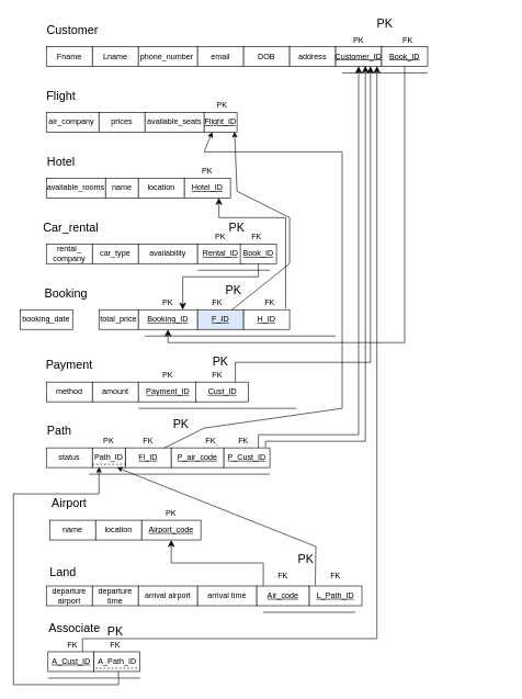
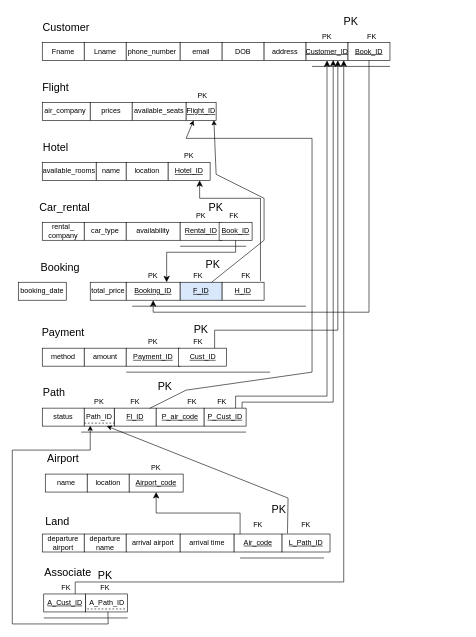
  <mxCell id="0" />
  <mxCell id="1" parent="0" />
  <mxCell id="2" value="&lt;font style=&quot;font-size: 18px;&quot;&gt;Customer&lt;/font&gt;" style="text;html=1;strokeColor=none;fillColor=none;align=center;verticalAlign=middle;whiteSpace=wrap;rounded=0;" parent="1" vertex="1"><mxGeometry x="70" y="30" width="80" height="30" as="geometry" /></mxCell>
  <mxCell id="3" value="Fname" style="html=1;whiteSpace=wrap;" parent="1" vertex="1"><mxGeometry x="70" y="70" width="70" height="30" as="geometry" /></mxCell>
  <mxCell id="4" value="Lname" style="html=1;whiteSpace=wrap;" parent="1" vertex="1"><mxGeometry x="140" y="70" width="70" height="30" as="geometry" /></mxCell>
  <mxCell id="5" value="phone_number&amp;nbsp;" style="html=1;whiteSpace=wrap;" parent="1" vertex="1"><mxGeometry x="210" y="70" width="90" height="30" as="geometry" /></mxCell>
  <mxCell id="6" value="email" style="html=1;whiteSpace=wrap;" parent="1" vertex="1"><mxGeometry x="300" y="70" width="70" height="30" as="geometry" /></mxCell>
  <mxCell id="7" value="DOB" style="html=1;whiteSpace=wrap;" parent="1" vertex="1"><mxGeometry x="370" y="70" width="70" height="30" as="geometry" /></mxCell>
  <mxCell id="8" value="address" style="html=1;whiteSpace=wrap;" parent="1" vertex="1"><mxGeometry x="440" y="70" width="70" height="30" as="geometry" /></mxCell>
  <mxCell id="9" value="&lt;font style=&quot;font-size: 18px;&quot;&gt;Flight&amp;nbsp;&lt;/font&gt;" style="text;html=1;strokeColor=none;fillColor=none;align=center;verticalAlign=middle;whiteSpace=wrap;rounded=0;" parent="1" vertex="1"><mxGeometry x="60" y="130" width="70" height="30" as="geometry" /></mxCell>
  <mxCell id="10" value="air_company&amp;nbsp;" style="html=1;whiteSpace=wrap;" parent="1" vertex="1"><mxGeometry x="70" y="170" width="80" height="30" as="geometry" /></mxCell>
  <mxCell id="11" value="prices" style="html=1;whiteSpace=wrap;" parent="1" vertex="1"><mxGeometry x="150" y="170" width="70" height="30" as="geometry" /></mxCell>
  <mxCell id="12" value="available_seats" style="html=1;whiteSpace=wrap;" parent="1" vertex="1"><mxGeometry x="220" y="170" width="90" height="30" as="geometry" /></mxCell>
  <mxCell id="13" value="&lt;u&gt;Flight_ID&lt;/u&gt;" style="html=1;whiteSpace=wrap;" parent="1" vertex="1"><mxGeometry x="310" y="170" width="50" height="30" as="geometry" /></mxCell>
  <mxCell id="14" value="&lt;u&gt;Customer_ID&lt;/u&gt;" style="html=1;whiteSpace=wrap;" parent="1" vertex="1"><mxGeometry x="510" y="70" width="70" height="30" as="geometry" /></mxCell>
  <mxCell id="15" value="PK" style="text;html=1;strokeColor=none;fillColor=none;align=center;verticalAlign=middle;whiteSpace=wrap;rounded=0;" parent="1" vertex="1"><mxGeometry x="515" y="50" width="60" height="20" as="geometry" /></mxCell>
  <mxCell id="16" value="PK" style="text;html=1;strokeColor=none;fillColor=none;align=center;verticalAlign=middle;whiteSpace=wrap;rounded=0;" parent="1" vertex="1"><mxGeometry x="315" y="150" width="45" height="20" as="geometry" /></mxCell>
  <mxCell id="17" value="&lt;font style=&quot;font-size: 18px;&quot;&gt;Hotel&lt;/font&gt;" style="text;html=1;strokeColor=none;fillColor=none;align=center;verticalAlign=middle;whiteSpace=wrap;rounded=0;" parent="1" vertex="1"><mxGeometry x="65" y="230" width="55" height="30" as="geometry" /></mxCell>
  <mxCell id="18" value="available_rooms" style="html=1;whiteSpace=wrap;" parent="1" vertex="1"><mxGeometry x="70" y="270" width="90" height="30" as="geometry" /></mxCell>
  <mxCell id="19" value="name" style="html=1;whiteSpace=wrap;" parent="1" vertex="1"><mxGeometry x="160" y="270" width="50" height="30" as="geometry" /></mxCell>
  <mxCell id="20" value="location" style="html=1;whiteSpace=wrap;" parent="1" vertex="1"><mxGeometry x="210" y="270" width="70" height="30" as="geometry" /></mxCell>
  <mxCell id="21" value="&lt;u&gt;Hotel_ID&lt;/u&gt;" style="html=1;whiteSpace=wrap;" parent="1" vertex="1"><mxGeometry x="280" y="270" width="70" height="30" as="geometry" /></mxCell>
  <mxCell id="22" value="PK" style="text;html=1;strokeColor=none;fillColor=none;align=center;verticalAlign=middle;whiteSpace=wrap;rounded=0;" parent="1" vertex="1"><mxGeometry x="285" y="250" width="60" height="20" as="geometry" /></mxCell>
  <mxCell id="23" value="&lt;font style=&quot;font-size: 18px;&quot;&gt;Car_rental&amp;nbsp;&lt;/font&gt;" style="text;html=1;strokeColor=none;fillColor=none;align=center;verticalAlign=middle;whiteSpace=wrap;rounded=0;" parent="1" vertex="1"><mxGeometry x="60" y="330" width="100" height="30" as="geometry" /></mxCell>
  <mxCell id="24" value="rental_ company" style="html=1;whiteSpace=wrap;" parent="1" vertex="1"><mxGeometry x="70" y="370" width="70" height="30" as="geometry" /></mxCell>
  <mxCell id="25" value="car_type" style="html=1;whiteSpace=wrap;" parent="1" vertex="1"><mxGeometry x="140" y="370" width="70" height="30" as="geometry" /></mxCell>
  <mxCell id="26" value="availability" style="html=1;whiteSpace=wrap;" parent="1" vertex="1"><mxGeometry x="210" y="370" width="90" height="30" as="geometry" /></mxCell>
  <mxCell id="27" value="&lt;u&gt;Rental_ID&lt;/u&gt;" style="html=1;whiteSpace=wrap;" parent="1" vertex="1"><mxGeometry x="300" y="370" width="70" height="30" as="geometry" /></mxCell>
  <mxCell id="28" value="PK" style="text;html=1;strokeColor=none;fillColor=none;align=center;verticalAlign=middle;whiteSpace=wrap;rounded=0;" parent="1" vertex="1"><mxGeometry x="225" y="450" width="60" height="20" as="geometry" /></mxCell>
  <mxCell id="29" value="&lt;font style=&quot;font-size: 18px;&quot;&gt;Booking&lt;/font&gt;" style="text;html=1;strokeColor=none;fillColor=none;align=center;verticalAlign=middle;whiteSpace=wrap;rounded=0;" parent="1" vertex="1"><mxGeometry x="60" y="430" width="80" height="30" as="geometry" /></mxCell>
  <mxCell id="30" value="booking_date" style="html=1;whiteSpace=wrap;" parent="1" vertex="1"><mxGeometry x="30" y="470" width="80" height="30" as="geometry" /></mxCell>
  <mxCell id="31" value="total_price" style="html=1;whiteSpace=wrap;" parent="1" vertex="1"><mxGeometry x="150" y="470" width="60" height="30" as="geometry" /></mxCell>
  <mxCell id="32" value="&lt;u&gt;Booking_ID&lt;/u&gt;" style="html=1;whiteSpace=wrap;" parent="1" vertex="1"><mxGeometry x="210" y="470" width="90" height="30" as="geometry" /></mxCell>
  <mxCell id="33" value="&lt;u&gt;F_ID&lt;/u&gt;" style="html=1;whiteSpace=wrap;fillColor=#dae8fc;" parent="1" vertex="1"><mxGeometry x="300" y="470" width="70" height="30" as="geometry" /></mxCell>
  <mxCell id="34" value="&lt;u&gt;H_ID&lt;/u&gt;" style="html=1;whiteSpace=wrap;" parent="1" vertex="1"><mxGeometry x="370" y="470" width="70" height="30" as="geometry" /></mxCell>
  <mxCell id="35" value="FK" style="text;html=1;strokeColor=none;fillColor=none;align=center;verticalAlign=middle;whiteSpace=wrap;rounded=0;" parent="1" vertex="1"><mxGeometry x="300" y="450" width="60" height="20" as="geometry" /></mxCell>
  <mxCell id="36" value="FK" style="text;html=1;strokeColor=none;fillColor=none;align=center;verticalAlign=middle;whiteSpace=wrap;rounded=0;" parent="1" vertex="1"><mxGeometry x="380" y="450" width="60" height="20" as="geometry" /></mxCell>
  <mxCell id="37" value="" style="endArrow=none;html=1;rounded=0;" parent="1" edge="1"><mxGeometry width="50" height="50" relative="1" as="geometry"><mxPoint x="220" y="510" as="sourcePoint" /><mxPoint x="510" y="510" as="targetPoint" /></mxGeometry></mxCell>
  <mxCell id="38" value="&lt;font style=&quot;font-size: 18px;&quot;&gt;PK&lt;/font&gt;" style="text;html=1;strokeColor=none;fillColor=none;align=center;verticalAlign=middle;whiteSpace=wrap;rounded=0;" parent="1" vertex="1"><mxGeometry x="335" y="430" width="40" height="20" as="geometry" /></mxCell>
  <mxCell id="39" value="&lt;font style=&quot;font-size: 18px;&quot;&gt;Payment&lt;/font&gt;" style="text;html=1;strokeColor=none;fillColor=none;align=center;verticalAlign=middle;whiteSpace=wrap;rounded=0;" parent="1" vertex="1"><mxGeometry x="65" y="540" width="80" height="30" as="geometry" /></mxCell>
  <mxCell id="40" value="method" style="html=1;whiteSpace=wrap;" parent="1" vertex="1"><mxGeometry x="70" y="580" width="70" height="30" as="geometry" /></mxCell>
  <mxCell id="41" value="amount" style="html=1;whiteSpace=wrap;" parent="1" vertex="1"><mxGeometry x="140" y="580" width="70" height="30" as="geometry" /></mxCell>
  <mxCell id="42" value="&lt;u&gt;Payment_ID&lt;/u&gt;" style="html=1;whiteSpace=wrap;" parent="1" vertex="1"><mxGeometry x="210" y="580" width="90" height="30" as="geometry" /></mxCell>
  <mxCell id="43" value="PK" style="text;html=1;strokeColor=none;fillColor=none;align=center;verticalAlign=middle;whiteSpace=wrap;rounded=0;" parent="1" vertex="1"><mxGeometry x="225" y="560" width="60" height="20" as="geometry" /></mxCell>
  <mxCell id="44" value="PK" style="text;html=1;strokeColor=none;fillColor=none;align=center;verticalAlign=middle;whiteSpace=wrap;rounded=0;" parent="1" vertex="1"><mxGeometry x="305" y="350" width="60" height="20" as="geometry" /></mxCell>
  <mxCell id="45" value="" style="endArrow=none;html=1;rounded=0;" parent="1" edge="1"><mxGeometry width="50" height="50" relative="1" as="geometry"><mxPoint x="210" y="620" as="sourcePoint" /><mxPoint x="450" y="620" as="targetPoint" /></mxGeometry></mxCell>
  <mxCell id="46" value="&lt;font style=&quot;font-size: 18px;&quot;&gt;PK&lt;/font&gt;" style="text;html=1;strokeColor=none;fillColor=none;align=center;verticalAlign=middle;whiteSpace=wrap;rounded=0;" parent="1" vertex="1"><mxGeometry x="305" y="540" width="60" height="20" as="geometry" /></mxCell>
  <mxCell id="47" value="&lt;font style=&quot;font-size: 18px;&quot;&gt;Path&lt;/font&gt;" style="text;html=1;strokeColor=none;fillColor=none;align=center;verticalAlign=middle;whiteSpace=wrap;rounded=0;" parent="1" vertex="1"><mxGeometry x="65" y="640" width="50" height="30" as="geometry" /></mxCell>
  <mxCell id="48" value="status" style="html=1;whiteSpace=wrap;" parent="1" vertex="1"><mxGeometry x="70" y="680" width="70" height="30" as="geometry" /></mxCell>
  <mxCell id="49" value="&lt;u&gt;Fl_ID&lt;/u&gt;" style="html=1;whiteSpace=wrap;" parent="1" vertex="1"><mxGeometry x="190" y="680" width="70" height="30" as="geometry" /></mxCell>
  <mxCell id="50" value="Path_ID" style="html=1;whiteSpace=wrap;" parent="1" vertex="1"><mxGeometry x="140" y="680" width="50" height="30" as="geometry" /></mxCell>
  <mxCell id="51" value="PK" style="text;html=1;strokeColor=none;fillColor=none;align=center;verticalAlign=middle;whiteSpace=wrap;rounded=0;" parent="1" vertex="1"><mxGeometry x="135" y="660" width="60" height="20" as="geometry" /></mxCell>
  <mxCell id="52" value="&lt;font style=&quot;font-size: 18px;&quot;&gt;Airport&lt;/font&gt;" style="text;html=1;strokeColor=none;fillColor=none;align=center;verticalAlign=middle;whiteSpace=wrap;rounded=0;" parent="1" vertex="1"><mxGeometry x="75" y="750" width="60" height="30" as="geometry" /></mxCell>
  <mxCell id="53" value="name" style="html=1;whiteSpace=wrap;" parent="1" vertex="1"><mxGeometry x="75" y="790" width="70" height="30" as="geometry" /></mxCell>
  <mxCell id="54" value="location" style="html=1;whiteSpace=wrap;" parent="1" vertex="1"><mxGeometry x="145" y="790" width="70" height="30" as="geometry" /></mxCell>
  <mxCell id="55" value="&lt;u&gt;Airport_code&lt;/u&gt;" style="html=1;whiteSpace=wrap;" parent="1" vertex="1"><mxGeometry x="215" y="790" width="90" height="30" as="geometry" /></mxCell>
  <mxCell id="56" value="PK" style="text;html=1;strokeColor=none;fillColor=none;align=center;verticalAlign=middle;whiteSpace=wrap;rounded=0;" parent="1" vertex="1"><mxGeometry x="230" y="770" width="60" height="20" as="geometry" /></mxCell>
  <mxCell id="57" value="&lt;u&gt;Book_ID&lt;/u&gt;" style="html=1;whiteSpace=wrap;" parent="1" vertex="1"><mxGeometry x="580" y="70" width="70" height="30" as="geometry" /></mxCell>
  <mxCell id="58" value="FK" style="text;html=1;strokeColor=none;fillColor=none;align=center;verticalAlign=middle;whiteSpace=wrap;rounded=0;" parent="1" vertex="1"><mxGeometry x="590" y="50" width="60" height="20" as="geometry" /></mxCell>
  <mxCell id="59" value="&lt;font style=&quot;font-size: 18px;&quot;&gt;PK&lt;/font&gt;" style="text;html=1;strokeColor=none;fillColor=none;align=center;verticalAlign=middle;whiteSpace=wrap;rounded=0;" parent="1" vertex="1"><mxGeometry x="550" y="20" width="70" height="30" as="geometry" /></mxCell>
  <mxCell id="60" value="&lt;u&gt;Cust_ID&lt;/u&gt;" style="html=1;whiteSpace=wrap;" parent="1" vertex="1"><mxGeometry x="297.5" y="580" width="80" height="30" as="geometry" /></mxCell>
  <mxCell id="61" value="FK" style="text;html=1;strokeColor=none;fillColor=none;align=center;verticalAlign=middle;whiteSpace=wrap;rounded=0;" parent="1" vertex="1"><mxGeometry x="300" y="560" width="60" height="20" as="geometry" /></mxCell>
  <mxCell id="62" value="&lt;font style=&quot;font-size: 18px;&quot;&gt;Land&lt;/font&gt;" style="text;html=1;strokeColor=none;fillColor=none;align=center;verticalAlign=middle;whiteSpace=wrap;rounded=0;" parent="1" vertex="1"><mxGeometry x="67.5" y="855" width="55" height="30" as="geometry" /></mxCell>
  <mxCell id="63" value="departure airport" style="html=1;whiteSpace=wrap;" parent="1" vertex="1"><mxGeometry x="70" y="890" width="70" height="30" as="geometry" /></mxCell>
- <mxCell id="64" value="departure time" style="html=1;whiteSpace=wrap;" parent="1" vertex="1"><mxGeometry x="140" y="890" width="70" height="30" as="geometry" /></mxCell>
+ <mxCell id="64" value="departure name" style="html=1;whiteSpace=wrap;" parent="1" vertex="1"><mxGeometry x="140" y="890" width="70" height="30" as="geometry" /></mxCell>
  <mxCell id="65" value="arrival airport" style="html=1;whiteSpace=wrap;" parent="1" vertex="1"><mxGeometry x="210" y="890" width="90" height="30" as="geometry" /></mxCell>
  <mxCell id="66" value="FK" style="text;html=1;strokeColor=none;fillColor=none;align=center;verticalAlign=middle;whiteSpace=wrap;rounded=0;" parent="1" vertex="1"><mxGeometry x="400" y="865" width="60" height="20" as="geometry" /></mxCell>
  <mxCell id="67" value="arrival time" style="html=1;whiteSpace=wrap;" parent="1" vertex="1"><mxGeometry x="300" y="890" width="90" height="30" as="geometry" /></mxCell>
  <mxCell id="68" value="&lt;u style=&quot;border-color: var(--border-color);&quot;&gt;Air_code&lt;/u&gt;" style="html=1;whiteSpace=wrap;" parent="1" vertex="1"><mxGeometry x="390" y="890" width="80" height="30" as="geometry" /></mxCell>
  <mxCell id="69" value="&lt;u&gt;L_Path_ID&lt;/u&gt;" style="html=1;whiteSpace=wrap;" parent="1" vertex="1"><mxGeometry x="470" y="890" width="80" height="30" as="geometry" /></mxCell>
  <mxCell id="70" value="FK" style="text;html=1;strokeColor=none;fillColor=none;align=center;verticalAlign=middle;whiteSpace=wrap;rounded=0;" parent="1" vertex="1"><mxGeometry x="480" y="865" width="60" height="20" as="geometry" /></mxCell>
  <mxCell id="71" value="&lt;font style=&quot;font-size: 18px;&quot;&gt;PK&lt;/font&gt;" style="text;html=1;strokeColor=none;fillColor=none;align=center;verticalAlign=middle;whiteSpace=wrap;rounded=0;" parent="1" vertex="1"><mxGeometry x="435" y="840" width="60" height="20" as="geometry" /></mxCell>
  <mxCell id="72" value="" style="edgeStyle=segmentEdgeStyle;endArrow=classic;html=1;curved=0;rounded=0;endSize=8;startSize=8;exitX=0.5;exitY=1;exitDx=0;exitDy=0;entryX=0.5;entryY=1;entryDx=0;entryDy=0;" parent="1" source="57" target="32" edge="1"><mxGeometry width="50" height="50" relative="1" as="geometry"><mxPoint x="320" y="250" as="sourcePoint" /><mxPoint x="590" y="170" as="targetPoint" /><Array as="points"><mxPoint x="615" y="520" /><mxPoint x="255" y="520" /></Array></mxGeometry></mxCell>
  <mxCell id="73" value="" style="edgeStyle=elbowEdgeStyle;elbow=vertical;endArrow=classic;html=1;curved=0;rounded=0;endSize=8;startSize=8;entryX=0.75;entryY=1;entryDx=0;entryDy=0;exitX=0.9;exitY=0.905;exitDx=0;exitDy=0;exitPerimeter=0;" parent="1" source="36" target="21" edge="1"><mxGeometry width="50" height="50" relative="1" as="geometry"><mxPoint x="495" y="470" as="sourcePoint" /><mxPoint x="545" y="420" as="targetPoint" /><Array as="points"><mxPoint x="410" y="330" /><mxPoint x="430" y="340" /><mxPoint x="400" y="340" /><mxPoint x="420" y="340" /><mxPoint x="340" y="340" /></Array></mxGeometry></mxCell>
  <mxCell id="74" value="" style="edgeStyle=elbowEdgeStyle;elbow=vertical;endArrow=classic;html=1;curved=0;rounded=0;endSize=8;startSize=8;exitX=0.75;exitY=0;exitDx=0;exitDy=0;" parent="1" source="60" edge="1"><mxGeometry width="50" height="50" relative="1" as="geometry"><mxPoint x="440" y="580" as="sourcePoint" /><mxPoint x="563" y="100" as="targetPoint" /><Array as="points"><mxPoint x="440" y="550" /><mxPoint x="560" y="380" /></Array></mxGeometry></mxCell>
  <mxCell id="75" value="" style="edgeStyle=elbowEdgeStyle;elbow=vertical;endArrow=classic;html=1;curved=0;rounded=0;endSize=8;startSize=8;exitX=0.125;exitY=0;exitDx=0;exitDy=0;exitPerimeter=0;entryX=0.5;entryY=1;entryDx=0;entryDy=0;" parent="1" source="68" target="55" edge="1"><mxGeometry width="50" height="50" relative="1" as="geometry"><mxPoint x="405" y="885" as="sourcePoint" /><mxPoint x="455" y="835" as="targetPoint" /></mxGeometry></mxCell>
  <mxCell id="76" value="" style="endArrow=none;html=1;rounded=0;" parent="1" edge="1"><mxGeometry width="50" height="50" relative="1" as="geometry"><mxPoint x="520" y="110" as="sourcePoint" /><mxPoint x="650" y="110" as="targetPoint" /></mxGeometry></mxCell>
  <mxCell id="77" value="" style="endArrow=classic;endFill=1;html=1;rounded=0;entryX=0.926;entryY=0.987;entryDx=0;entryDy=0;exitX=0.75;exitY=0;exitDx=0;exitDy=0;strokeColor=default;startArrow=none;startFill=0;strokeWidth=1;targetPerimeterSpacing=3;entryPerimeter=0;" parent="1" source="33" target="13" edge="1"><mxGeometry width="160" relative="1" as="geometry"><mxPoint x="360" y="380" as="sourcePoint" /><mxPoint x="520" y="380" as="targetPoint" /><Array as="points"><mxPoint x="440" y="400" /><mxPoint x="440" y="330" /><mxPoint x="360" y="290" /></Array></mxGeometry></mxCell>
  <mxCell id="78" value="&lt;u&gt;Book_ID&lt;/u&gt;" style="html=1;whiteSpace=wrap;" parent="1" vertex="1"><mxGeometry x="365" y="370" width="55" height="30" as="geometry" /></mxCell>
  <mxCell id="79" value="" style="edgeStyle=elbowEdgeStyle;elbow=vertical;endArrow=classic;html=1;curved=0;rounded=0;endSize=8;startSize=8;exitX=0.5;exitY=1;exitDx=0;exitDy=0;entryX=0.75;entryY=0;entryDx=0;entryDy=0;" parent="1" source="78" target="32" edge="1"><mxGeometry width="50" height="50" relative="1" as="geometry"><mxPoint x="470" y="410" as="sourcePoint" /><mxPoint x="267" y="470" as="targetPoint" /><Array as="points"><mxPoint x="380" y="420" /><mxPoint x="380" y="410" /></Array></mxGeometry></mxCell>
  <mxCell id="80" value="" style="endArrow=none;html=1;rounded=0;" parent="1" edge="1"><mxGeometry width="50" height="50" relative="1" as="geometry"><mxPoint x="400" y="930" as="sourcePoint" /><mxPoint x="540" y="930" as="targetPoint" /></mxGeometry></mxCell>
  <mxCell id="81" value="FK" style="text;html=1;strokeColor=none;fillColor=none;align=center;verticalAlign=middle;whiteSpace=wrap;rounded=0;" parent="1" vertex="1"><mxGeometry x="360" y="350" width="60" height="20" as="geometry" /></mxCell>
  <mxCell id="82" value="" style="endArrow=none;html=1;rounded=0;" parent="1" edge="1"><mxGeometry width="50" height="50" relative="1" as="geometry"><mxPoint x="300" y="410" as="sourcePoint" /><mxPoint x="410" y="410" as="targetPoint" /></mxGeometry></mxCell>
  <mxCell id="83" value="&lt;font style=&quot;font-size: 18px;&quot;&gt;PK&lt;/font&gt;" style="text;html=1;strokeColor=none;fillColor=none;align=center;verticalAlign=middle;whiteSpace=wrap;rounded=0;" parent="1" vertex="1"><mxGeometry x="330" y="335" width="60" height="20" as="geometry" /></mxCell>
  <mxCell id="84" value="" style="endArrow=none;html=1;rounded=0;" parent="1" edge="1"><mxGeometry width="50" height="50" relative="1" as="geometry"><mxPoint x="135" y="720" as="sourcePoint" /><mxPoint x="410" y="720" as="targetPoint" /></mxGeometry></mxCell>
  <mxCell id="85" value="FK" style="text;html=1;strokeColor=none;fillColor=none;align=center;verticalAlign=middle;whiteSpace=wrap;rounded=0;" parent="1" vertex="1"><mxGeometry x="195" y="660" width="60" height="20" as="geometry" /></mxCell>
  <mxCell id="86" value="" style="endArrow=classic;endFill=1;html=1;rounded=0;exitX=0.846;exitY=0.013;exitDx=0;exitDy=0;strokeColor=default;startArrow=none;startFill=0;strokeWidth=1;targetPerimeterSpacing=3;entryX=0.25;entryY=1;entryDx=0;entryDy=0;exitPerimeter=0;" parent="1" source="49" target="13" edge="1"><mxGeometry width="160" relative="1" as="geometry"><mxPoint x="248" y="680" as="sourcePoint" /><mxPoint x="310" y="210" as="targetPoint" /><Array as="points"><mxPoint x="310" y="650" /><mxPoint x="520" y="620" /><mxPoint x="520" y="230" /><mxPoint x="310" y="230" /></Array></mxGeometry></mxCell>
  <mxCell id="87" value="" style="line;strokeWidth=1;rotatable=0;dashed=1;labelPosition=right;align=left;verticalAlign=middle;spacingTop=0;spacingLeft=6;points=[];portConstraint=eastwest;" parent="1" vertex="1"><mxGeometry x="140" y="690" width="50" height="30" as="geometry" /></mxCell>
  <mxCell id="88" value="&lt;u style=&quot;border-color: var(--border-color);&quot;&gt;P_air_code&lt;/u&gt;" style="html=1;whiteSpace=wrap;" parent="1" vertex="1"><mxGeometry x="260" y="680" width="80" height="30" as="geometry" /></mxCell>
  <mxCell id="89" value="FK" style="text;html=1;strokeColor=none;fillColor=none;align=center;verticalAlign=middle;whiteSpace=wrap;rounded=0;" parent="1" vertex="1"><mxGeometry x="295" y="660" width="50" height="20" as="geometry" /></mxCell>
  <mxCell id="90" value="" style="endArrow=classic;html=1;rounded=0;exitX=0.113;exitY=-0.029;exitDx=0;exitDy=0;entryX=0.75;entryY=1;entryDx=0;entryDy=0;exitPerimeter=0;" parent="1" source="69" target="50" edge="1"><mxGeometry width="50" height="50" relative="1" as="geometry"><mxPoint x="390" y="760" as="sourcePoint" /><mxPoint x="440" y="710" as="targetPoint" /><Array as="points"><mxPoint x="480" y="830" /></Array></mxGeometry></mxCell>
  <mxCell id="91" value="&lt;font style=&quot;font-size: 18px;&quot;&gt;PK&lt;/font&gt;" style="text;html=1;strokeColor=none;fillColor=none;align=center;verticalAlign=middle;whiteSpace=wrap;rounded=0;" parent="1" vertex="1"><mxGeometry x="245" y="630" width="60" height="30" as="geometry" /></mxCell>
  <mxCell id="92" value="&lt;u&gt;P_Cust_ID&lt;/u&gt;" style="html=1;whiteSpace=wrap;" parent="1" vertex="1"><mxGeometry x="340" y="680" width="70" height="30" as="geometry" /></mxCell>
  <mxCell id="93" value="" style="edgeStyle=elbowEdgeStyle;elbow=vertical;endArrow=classic;html=1;curved=0;rounded=0;endSize=8;startSize=8;exitX=0.75;exitY=0;exitDx=0;exitDy=0;entryX=0.5;entryY=1;entryDx=0;entryDy=0;" parent="1" source="92" target="14" edge="1"><mxGeometry width="50" height="50" relative="1" as="geometry"><mxPoint x="457" y="670" as="sourcePoint" /><mxPoint x="580" y="190" as="targetPoint" /><Array as="points"><mxPoint x="500" y="660" /><mxPoint x="557" y="640" /><mxPoint x="577" y="470" /></Array></mxGeometry></mxCell>
  <mxCell id="94" value="FK" style="text;html=1;strokeColor=none;fillColor=none;align=center;verticalAlign=middle;whiteSpace=wrap;rounded=0;" parent="1" vertex="1"><mxGeometry x="345" y="660" width="50" height="20" as="geometry" /></mxCell>
  <mxCell id="95" value="&lt;font style=&quot;font-size: 18px;&quot;&gt;Associate&lt;/font&gt;" style="text;html=1;strokeColor=none;fillColor=none;align=center;verticalAlign=middle;whiteSpace=wrap;rounded=0;" parent="1" vertex="1"><mxGeometry x="67.5" y="940" width="90" height="30" as="geometry" /></mxCell>
  <mxCell id="96" value="&lt;u&gt;A_Cust_ID&lt;/u&gt;" style="html=1;whiteSpace=wrap;" parent="1" vertex="1"><mxGeometry x="72.5" y="990" width="70" height="30" as="geometry" /></mxCell>
  <mxCell id="97" value="A_Path_ID" style="html=1;whiteSpace=wrap;" parent="1" vertex="1"><mxGeometry x="142.5" y="990" width="70" height="30" as="geometry" /></mxCell>
  <mxCell id="98" value="FK" style="text;html=1;strokeColor=none;fillColor=none;align=center;verticalAlign=middle;whiteSpace=wrap;rounded=0;" parent="1" vertex="1"><mxGeometry x="80" y="970" width="60" height="20" as="geometry" /></mxCell>
  <mxCell id="99" value="FK" style="text;html=1;strokeColor=none;fillColor=none;align=center;verticalAlign=middle;whiteSpace=wrap;rounded=0;" parent="1" vertex="1"><mxGeometry x="145" y="970" width="60" height="20" as="geometry" /></mxCell>
  <mxCell id="100" value="&lt;font style=&quot;font-size: 18px;&quot;&gt;PK&lt;/font&gt;" style="text;html=1;strokeColor=none;fillColor=none;align=center;verticalAlign=middle;whiteSpace=wrap;rounded=0;" parent="1" vertex="1"><mxGeometry x="145" y="950" width="60" height="20" as="geometry" /></mxCell>
  <mxCell id="101" value="" style="endArrow=none;html=1;rounded=0;" parent="1" edge="1"><mxGeometry width="50" height="50" relative="1" as="geometry"><mxPoint x="72.5" y="1030" as="sourcePoint" /><mxPoint x="212.5" y="1030" as="targetPoint" /></mxGeometry></mxCell>
  <mxCell id="102" value="" style="line;strokeWidth=1;rotatable=0;dashed=1;labelPosition=right;align=left;verticalAlign=middle;spacingTop=0;spacingLeft=6;points=[];portConstraint=eastwest;" parent="1" vertex="1"><mxGeometry x="145" y="1000" width="65" height="30" as="geometry" /></mxCell>
  <mxCell id="103" value="" style="edgeStyle=elbowEdgeStyle;elbow=vertical;endArrow=classic;html=1;curved=0;rounded=0;endSize=8;startSize=8;entryX=0.647;entryY=0.976;entryDx=0;entryDy=0;entryPerimeter=0;exitX=0.905;exitY=-0.013;exitDx=0;exitDy=0;exitPerimeter=0;" parent="1" source="92" target="14" edge="1"><mxGeometry width="50" height="50" relative="1" as="geometry"><mxPoint x="385" y="680" as="sourcePoint" /><mxPoint x="555" y="110" as="targetPoint" /><Array as="points"><mxPoint x="510" y="670" /><mxPoint x="567" y="650" /><mxPoint x="587" y="480" /></Array></mxGeometry></mxCell>
  <mxCell id="104" value="" style="edgeStyle=elbowEdgeStyle;elbow=vertical;endArrow=classic;html=1;curved=0;rounded=0;endSize=8;startSize=8;entryX=0.898;entryY=0.99;entryDx=0;entryDy=0;entryPerimeter=0;exitX=0.75;exitY=1;exitDx=0;exitDy=0;" parent="1" source="98" target="14" edge="1"><mxGeometry width="50" height="50" relative="1" as="geometry"><mxPoint x="270" y="990" as="sourcePoint" /><mxPoint x="590" y="140" as="targetPoint" /><Array as="points"><mxPoint x="570" y="970" /><mxPoint x="752" y="830" /><mxPoint x="772" y="660" /></Array></mxGeometry></mxCell>
  <mxCell id="105" value="" style="endArrow=classic;html=1;rounded=0;exitX=0.528;exitY=0.997;exitDx=0;exitDy=0;exitPerimeter=0;entryX=0.201;entryY=0.973;entryDx=0;entryDy=0;entryPerimeter=0;" parent="1" source="97" target="50" edge="1"><mxGeometry width="50" height="50" relative="1" as="geometry"><mxPoint x="260" y="1000" as="sourcePoint" /><mxPoint x="150" y="710" as="targetPoint" /><Array as="points"><mxPoint x="180" y="1040" /><mxPoint x="20" y="1040" /><mxPoint x="20" y="750" /><mxPoint x="150" y="750" /></Array></mxGeometry></mxCell>
